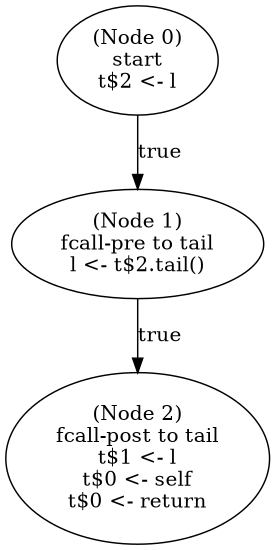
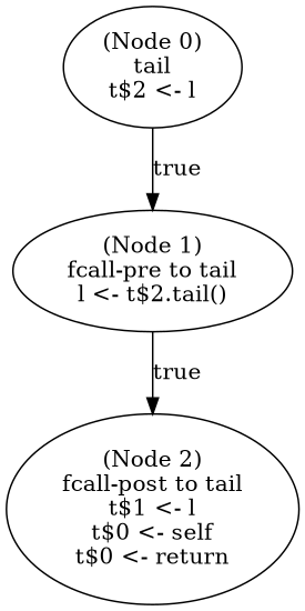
  digraph {
-   n1 [label="(Node 0)\nstart\nt$2 <- l\n"]
+   n1 [label="(Node 0)\ntail\nt$2 <- l\n"]
    n2 [label="(Node 1)\nfcall-pre to tail\nl <- t$2.tail()\n"]
    n3 [label="(Node 2)\nfcall-post to tail\nt$1 <- l\nt$0 <- self\nt$0 <- return\n"]
    n1 -> n2 [label=true]
    n2 -> n3 [label=true]
  }
